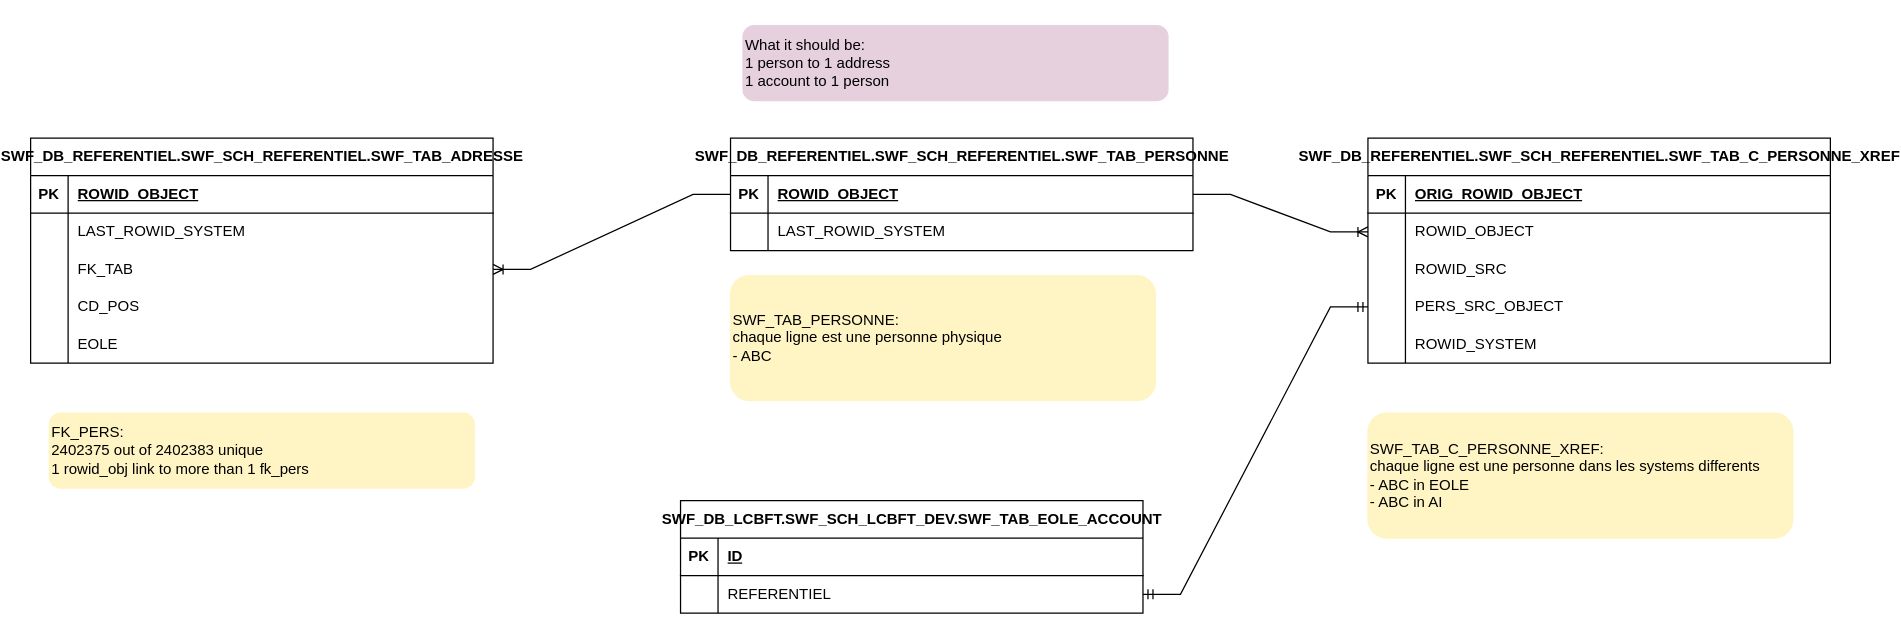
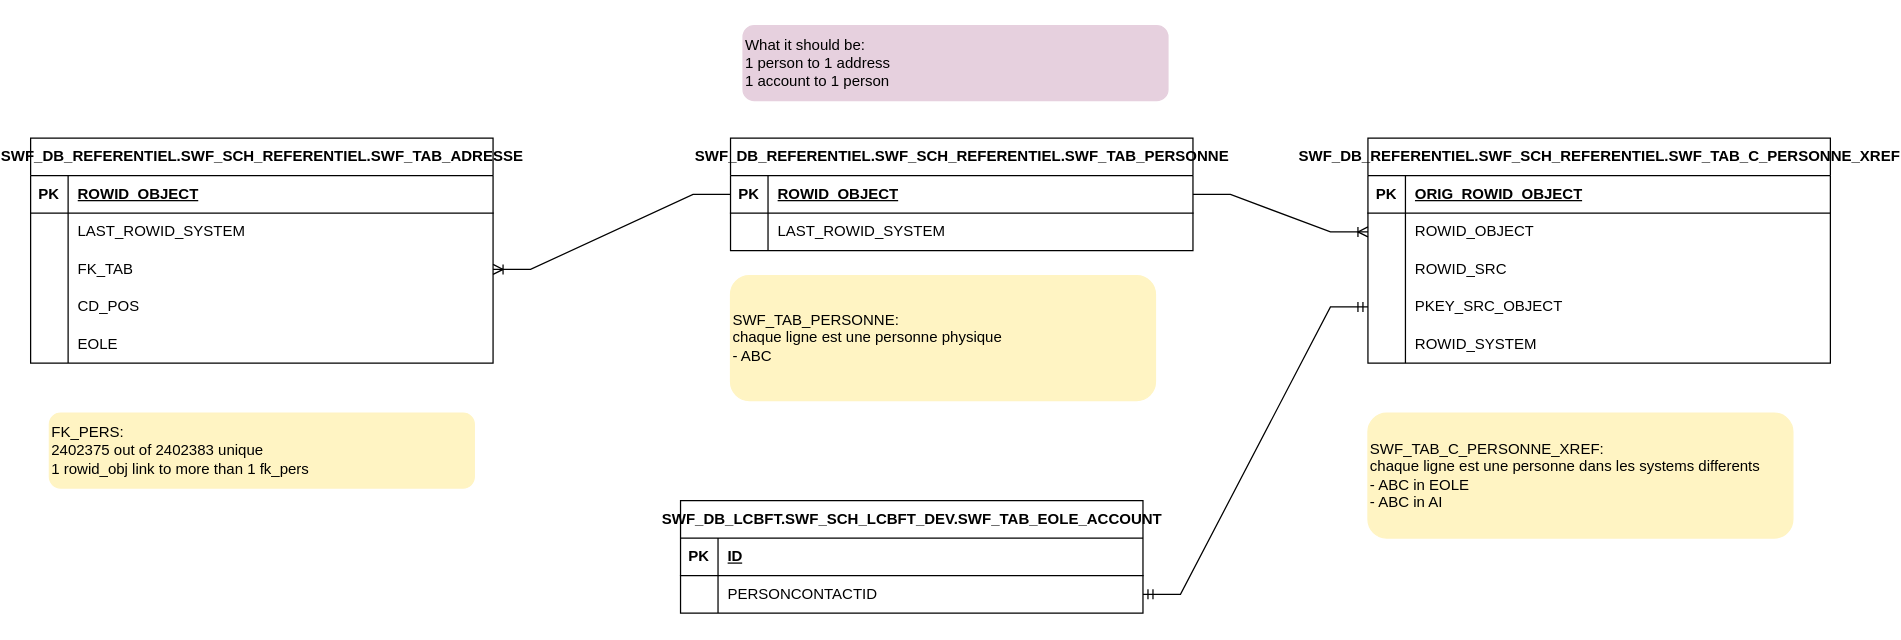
  <mxCell id="0" />
  <mxCell id="1" parent="0" />
  <mxCell id="2" value="SWF_DB_REFERENTIEL.SWF_SCH_REFERENTIEL.SWF_TAB_PERSONNE" style="shape=table;startSize=30;container=1;collapsible=1;childLayout=tableLayout;fixedRows=1;rowLines=0;fontStyle=1;align=center;resizeLast=1;html=1;" vertex="1" parent="1"><mxGeometry x="580" y="110" width="370" height="90" as="geometry"><mxRectangle x="-380" y="20" width="400" height="30" as="alternateBounds" /></mxGeometry></mxCell>
  <mxCell id="3" value="" style="shape=tableRow;horizontal=0;startSize=0;swimlaneHead=0;swimlaneBody=0;fillColor=none;collapsible=0;dropTarget=0;points=[[0,0.5],[1,0.5]];portConstraint=eastwest;top=0;left=0;right=0;bottom=1;" vertex="1" parent="2"><mxGeometry y="30" width="370" height="30" as="geometry" /></mxCell>
  <mxCell id="4" value="PK" style="shape=partialRectangle;connectable=0;fillColor=none;top=0;left=0;bottom=0;right=0;fontStyle=1;overflow=hidden;whiteSpace=wrap;html=1;" vertex="1" parent="3"><mxGeometry width="30" height="30" as="geometry"><mxRectangle width="30" height="30" as="alternateBounds" /></mxGeometry></mxCell>
  <mxCell id="5" value="ROWID_OBJECT" style="shape=partialRectangle;connectable=0;fillColor=none;top=0;left=0;bottom=0;right=0;align=left;spacingLeft=6;fontStyle=5;overflow=hidden;whiteSpace=wrap;html=1;" vertex="1" parent="3"><mxGeometry x="30" width="340" height="30" as="geometry"><mxRectangle width="340" height="30" as="alternateBounds" /></mxGeometry></mxCell>
  <mxCell id="6" value="" style="shape=tableRow;horizontal=0;startSize=0;swimlaneHead=0;swimlaneBody=0;fillColor=none;collapsible=0;dropTarget=0;points=[[0,0.5],[1,0.5]];portConstraint=eastwest;top=0;left=0;right=0;bottom=0;" vertex="1" parent="2"><mxGeometry y="60" width="370" height="30" as="geometry" /></mxCell>
  <mxCell id="7" value="" style="shape=partialRectangle;connectable=0;fillColor=none;top=0;left=0;bottom=0;right=0;editable=1;overflow=hidden;whiteSpace=wrap;html=1;" vertex="1" parent="6"><mxGeometry width="30" height="30" as="geometry"><mxRectangle width="30" height="30" as="alternateBounds" /></mxGeometry></mxCell>
  <mxCell id="8" value="LAST_ROWID_SYSTEM" style="shape=partialRectangle;connectable=0;fillColor=none;top=0;left=0;bottom=0;right=0;align=left;spacingLeft=6;overflow=hidden;whiteSpace=wrap;html=1;" vertex="1" parent="6"><mxGeometry x="30" width="340" height="30" as="geometry"><mxRectangle width="340" height="30" as="alternateBounds" /></mxGeometry></mxCell>
  <mxCell id="9" value="SWF_DB_REFERENTIEL.SWF_SCH_REFERENTIEL.SWF_TAB_ADRESSE" style="shape=table;startSize=30;container=1;collapsible=1;childLayout=tableLayout;fixedRows=1;rowLines=0;fontStyle=1;align=center;resizeLast=1;html=1;" vertex="1" parent="1"><mxGeometry x="20" y="110" width="370" height="180" as="geometry"><mxRectangle x="-380" y="20" width="400" height="30" as="alternateBounds" /></mxGeometry></mxCell>
  <mxCell id="10" value="" style="shape=tableRow;horizontal=0;startSize=0;swimlaneHead=0;swimlaneBody=0;fillColor=none;collapsible=0;dropTarget=0;points=[[0,0.5],[1,0.5]];portConstraint=eastwest;top=0;left=0;right=0;bottom=1;" vertex="1" parent="9"><mxGeometry y="30" width="370" height="30" as="geometry" /></mxCell>
  <mxCell id="11" value="PK" style="shape=partialRectangle;connectable=0;fillColor=none;top=0;left=0;bottom=0;right=0;fontStyle=1;overflow=hidden;whiteSpace=wrap;html=1;" vertex="1" parent="10"><mxGeometry width="30" height="30" as="geometry"><mxRectangle width="30" height="30" as="alternateBounds" /></mxGeometry></mxCell>
  <mxCell id="12" value="ROWID_OBJECT" style="shape=partialRectangle;connectable=0;fillColor=none;top=0;left=0;bottom=0;right=0;align=left;spacingLeft=6;fontStyle=5;overflow=hidden;whiteSpace=wrap;html=1;" vertex="1" parent="10"><mxGeometry x="30" width="340" height="30" as="geometry"><mxRectangle width="340" height="30" as="alternateBounds" /></mxGeometry></mxCell>
  <mxCell id="13" value="" style="shape=tableRow;horizontal=0;startSize=0;swimlaneHead=0;swimlaneBody=0;fillColor=none;collapsible=0;dropTarget=0;points=[[0,0.5],[1,0.5]];portConstraint=eastwest;top=0;left=0;right=0;bottom=0;" vertex="1" parent="9"><mxGeometry y="60" width="370" height="30" as="geometry" /></mxCell>
  <mxCell id="14" value="" style="shape=partialRectangle;connectable=0;fillColor=none;top=0;left=0;bottom=0;right=0;editable=1;overflow=hidden;whiteSpace=wrap;html=1;" vertex="1" parent="13"><mxGeometry width="30" height="30" as="geometry"><mxRectangle width="30" height="30" as="alternateBounds" /></mxGeometry></mxCell>
  <mxCell id="15" value="LAST_ROWID_SYSTEM" style="shape=partialRectangle;connectable=0;fillColor=none;top=0;left=0;bottom=0;right=0;align=left;spacingLeft=6;overflow=hidden;whiteSpace=wrap;html=1;" vertex="1" parent="13"><mxGeometry x="30" width="340" height="30" as="geometry"><mxRectangle width="340" height="30" as="alternateBounds" /></mxGeometry></mxCell>
  <mxCell id="16" value="" style="shape=tableRow;horizontal=0;startSize=0;swimlaneHead=0;swimlaneBody=0;fillColor=none;collapsible=0;dropTarget=0;points=[[0,0.5],[1,0.5]];portConstraint=eastwest;top=0;left=0;right=0;bottom=0;" vertex="1" parent="9"><mxGeometry y="90" width="370" height="30" as="geometry" /></mxCell>
  <mxCell id="17" value="" style="shape=partialRectangle;connectable=0;fillColor=none;top=0;left=0;bottom=0;right=0;editable=1;overflow=hidden;whiteSpace=wrap;html=1;" vertex="1" parent="16"><mxGeometry width="30" height="30" as="geometry"><mxRectangle width="30" height="30" as="alternateBounds" /></mxGeometry></mxCell>
  <mxCell id="18" value="FK_TAB" style="shape=partialRectangle;connectable=0;fillColor=none;top=0;left=0;bottom=0;right=0;align=left;spacingLeft=6;overflow=hidden;whiteSpace=wrap;html=1;" vertex="1" parent="16"><mxGeometry x="30" width="340" height="30" as="geometry"><mxRectangle width="340" height="30" as="alternateBounds" /></mxGeometry></mxCell>
  <mxCell id="19" value="" style="shape=tableRow;horizontal=0;startSize=0;swimlaneHead=0;swimlaneBody=0;fillColor=none;collapsible=0;dropTarget=0;points=[[0,0.5],[1,0.5]];portConstraint=eastwest;top=0;left=0;right=0;bottom=0;" vertex="1" parent="9"><mxGeometry y="120" width="370" height="30" as="geometry" /></mxCell>
  <mxCell id="20" value="" style="shape=partialRectangle;connectable=0;fillColor=none;top=0;left=0;bottom=0;right=0;editable=1;overflow=hidden;whiteSpace=wrap;html=1;" vertex="1" parent="19"><mxGeometry width="30" height="30" as="geometry"><mxRectangle width="30" height="30" as="alternateBounds" /></mxGeometry></mxCell>
  <mxCell id="21" value="CD_POS" style="shape=partialRectangle;connectable=0;fillColor=none;top=0;left=0;bottom=0;right=0;align=left;spacingLeft=6;overflow=hidden;whiteSpace=wrap;html=1;" vertex="1" parent="19"><mxGeometry x="30" width="340" height="30" as="geometry"><mxRectangle width="340" height="30" as="alternateBounds" /></mxGeometry></mxCell>
  <mxCell id="22" value="" style="shape=tableRow;horizontal=0;startSize=0;swimlaneHead=0;swimlaneBody=0;fillColor=none;collapsible=0;dropTarget=0;points=[[0,0.5],[1,0.5]];portConstraint=eastwest;top=0;left=0;right=0;bottom=0;" vertex="1" parent="9"><mxGeometry y="150" width="370" height="30" as="geometry" /></mxCell>
  <mxCell id="23" value="" style="shape=partialRectangle;connectable=0;fillColor=none;top=0;left=0;bottom=0;right=0;editable=1;overflow=hidden;whiteSpace=wrap;html=1;" vertex="1" parent="22"><mxGeometry width="30" height="30" as="geometry"><mxRectangle width="30" height="30" as="alternateBounds" /></mxGeometry></mxCell>
  <mxCell id="24" value="EOLE" style="shape=partialRectangle;connectable=0;fillColor=none;top=0;left=0;bottom=0;right=0;align=left;spacingLeft=6;overflow=hidden;whiteSpace=wrap;html=1;" vertex="1" parent="22"><mxGeometry x="30" width="340" height="30" as="geometry"><mxRectangle width="340" height="30" as="alternateBounds" /></mxGeometry></mxCell>
  <mxCell id="25" value="" style="edgeStyle=entityRelationEdgeStyle;fontSize=12;html=1;endArrow=ERoneToMany;rounded=0;exitX=0;exitY=0.5;exitDx=0;exitDy=0;" edge="1" parent="1" source="3" target="16"><mxGeometry width="100" height="100" relative="1" as="geometry"><mxPoint x="680" y="250" as="sourcePoint" /><mxPoint x="780" y="150" as="targetPoint" /></mxGeometry></mxCell>
  <mxCell id="26" value="SWF_DB_REFERENTIEL.SWF_SCH_REFERENTIEL.SWF_TAB_C_PERSONNE_XREF" style="shape=table;startSize=30;container=1;collapsible=1;childLayout=tableLayout;fixedRows=1;rowLines=0;fontStyle=1;align=center;resizeLast=1;html=1;" vertex="1" parent="1"><mxGeometry x="1090" y="110" width="370" height="180" as="geometry"><mxRectangle x="-380" y="20" width="400" height="30" as="alternateBounds" /></mxGeometry></mxCell>
  <mxCell id="27" value="" style="shape=tableRow;horizontal=0;startSize=0;swimlaneHead=0;swimlaneBody=0;fillColor=none;collapsible=0;dropTarget=0;points=[[0,0.5],[1,0.5]];portConstraint=eastwest;top=0;left=0;right=0;bottom=1;" vertex="1" parent="26"><mxGeometry y="30" width="370" height="30" as="geometry" /></mxCell>
  <mxCell id="28" value="PK" style="shape=partialRectangle;connectable=0;fillColor=none;top=0;left=0;bottom=0;right=0;fontStyle=1;overflow=hidden;whiteSpace=wrap;html=1;" vertex="1" parent="27"><mxGeometry width="30" height="30" as="geometry"><mxRectangle width="30" height="30" as="alternateBounds" /></mxGeometry></mxCell>
  <mxCell id="29" value="ORIG_ROWID_OBJECT" style="shape=partialRectangle;connectable=0;fillColor=none;top=0;left=0;bottom=0;right=0;align=left;spacingLeft=6;fontStyle=5;overflow=hidden;whiteSpace=wrap;html=1;" vertex="1" parent="27"><mxGeometry x="30" width="340" height="30" as="geometry"><mxRectangle width="340" height="30" as="alternateBounds" /></mxGeometry></mxCell>
  <mxCell id="30" value="" style="shape=tableRow;horizontal=0;startSize=0;swimlaneHead=0;swimlaneBody=0;fillColor=none;collapsible=0;dropTarget=0;points=[[0,0.5],[1,0.5]];portConstraint=eastwest;top=0;left=0;right=0;bottom=0;" vertex="1" parent="26"><mxGeometry y="60" width="370" height="30" as="geometry" /></mxCell>
  <mxCell id="31" value="" style="shape=partialRectangle;connectable=0;fillColor=none;top=0;left=0;bottom=0;right=0;editable=1;overflow=hidden;whiteSpace=wrap;html=1;" vertex="1" parent="30"><mxGeometry width="30" height="30" as="geometry"><mxRectangle width="30" height="30" as="alternateBounds" /></mxGeometry></mxCell>
  <mxCell id="32" value="ROWID_OBJECT" style="shape=partialRectangle;connectable=0;fillColor=none;top=0;left=0;bottom=0;right=0;align=left;spacingLeft=6;overflow=hidden;whiteSpace=wrap;html=1;" vertex="1" parent="30"><mxGeometry x="30" width="340" height="30" as="geometry"><mxRectangle width="340" height="30" as="alternateBounds" /></mxGeometry></mxCell>
  <mxCell id="33" value="" style="shape=tableRow;horizontal=0;startSize=0;swimlaneHead=0;swimlaneBody=0;fillColor=none;collapsible=0;dropTarget=0;points=[[0,0.5],[1,0.5]];portConstraint=eastwest;top=0;left=0;right=0;bottom=0;" vertex="1" parent="26"><mxGeometry y="90" width="370" height="30" as="geometry" /></mxCell>
  <mxCell id="34" value="" style="shape=partialRectangle;connectable=0;fillColor=none;top=0;left=0;bottom=0;right=0;editable=1;overflow=hidden;whiteSpace=wrap;html=1;" vertex="1" parent="33"><mxGeometry width="30" height="30" as="geometry"><mxRectangle width="30" height="30" as="alternateBounds" /></mxGeometry></mxCell>
  <mxCell id="35" value="ROWID_SRC" style="shape=partialRectangle;connectable=0;fillColor=none;top=0;left=0;bottom=0;right=0;align=left;spacingLeft=6;overflow=hidden;whiteSpace=wrap;html=1;" vertex="1" parent="33"><mxGeometry x="30" width="340" height="30" as="geometry"><mxRectangle width="340" height="30" as="alternateBounds" /></mxGeometry></mxCell>
  <mxCell id="36" value="" style="shape=tableRow;horizontal=0;startSize=0;swimlaneHead=0;swimlaneBody=0;fillColor=none;collapsible=0;dropTarget=0;points=[[0,0.5],[1,0.5]];portConstraint=eastwest;top=0;left=0;right=0;bottom=0;" vertex="1" parent="26"><mxGeometry y="120" width="370" height="30" as="geometry" /></mxCell>
  <mxCell id="37" value="" style="shape=partialRectangle;connectable=0;fillColor=none;top=0;left=0;bottom=0;right=0;editable=1;overflow=hidden;whiteSpace=wrap;html=1;" vertex="1" parent="36"><mxGeometry width="30" height="30" as="geometry"><mxRectangle width="30" height="30" as="alternateBounds" /></mxGeometry></mxCell>
- <mxCell id="38" value="PERS_SRC_OBJECT" style="shape=partialRectangle;connectable=0;fillColor=none;top=0;left=0;bottom=0;right=0;align=left;spacingLeft=6;overflow=hidden;whiteSpace=wrap;html=1;" vertex="1" parent="36"><mxGeometry x="30" width="340" height="30" as="geometry"><mxRectangle width="340" height="30" as="alternateBounds" /></mxGeometry></mxCell>
+ <mxCell id="38" value="PKEY_SRC_OBJECT" style="shape=partialRectangle;connectable=0;fillColor=none;top=0;left=0;bottom=0;right=0;align=left;spacingLeft=6;overflow=hidden;whiteSpace=wrap;html=1;" vertex="1" parent="36"><mxGeometry x="30" width="340" height="30" as="geometry"><mxRectangle width="340" height="30" as="alternateBounds" /></mxGeometry></mxCell>
  <mxCell id="39" value="" style="shape=tableRow;horizontal=0;startSize=0;swimlaneHead=0;swimlaneBody=0;fillColor=none;collapsible=0;dropTarget=0;points=[[0,0.5],[1,0.5]];portConstraint=eastwest;top=0;left=0;right=0;bottom=0;" vertex="1" parent="26"><mxGeometry y="150" width="370" height="30" as="geometry" /></mxCell>
  <mxCell id="40" value="" style="shape=partialRectangle;connectable=0;fillColor=none;top=0;left=0;bottom=0;right=0;editable=1;overflow=hidden;whiteSpace=wrap;html=1;" vertex="1" parent="39"><mxGeometry width="30" height="30" as="geometry"><mxRectangle width="30" height="30" as="alternateBounds" /></mxGeometry></mxCell>
  <mxCell id="41" value="ROWID_SYSTEM" style="shape=partialRectangle;connectable=0;fillColor=none;top=0;left=0;bottom=0;right=0;align=left;spacingLeft=6;overflow=hidden;whiteSpace=wrap;html=1;" vertex="1" parent="39"><mxGeometry x="30" width="340" height="30" as="geometry"><mxRectangle width="340" height="30" as="alternateBounds" /></mxGeometry></mxCell>
  <mxCell id="42" value="" style="edgeStyle=entityRelationEdgeStyle;fontSize=12;html=1;endArrow=ERoneToMany;rounded=0;exitX=1;exitY=0.5;exitDx=0;exitDy=0;" edge="1" parent="1" source="3" target="30"><mxGeometry width="100" height="100" relative="1" as="geometry"><mxPoint x="905" y="220" as="sourcePoint" /><mxPoint x="685" y="280" as="targetPoint" /><Array as="points"><mxPoint x="1030" y="110" /></Array></mxGeometry></mxCell>
  <mxCell id="43" value="FK_PERS:&lt;br&gt;2402375 out of&amp;nbsp;2402383 unique&lt;br&gt;1 rowid_obj link to more than 1 fk_pers" style="rounded=1;whiteSpace=wrap;html=1;align=left;fillColor=#FFF4C3;strokeColor=#FFF4C3;" vertex="1" parent="1"><mxGeometry x="35" y="330" width="340" height="60" as="geometry" /></mxCell>
  <mxCell id="44" value="SWF_DB_LCBFT.SWF_SCH_LCBFT_DEV.SWF_TAB_EOLE_ACCOUNT" style="shape=table;startSize=30;container=1;collapsible=1;childLayout=tableLayout;fixedRows=1;rowLines=0;fontStyle=1;align=center;resizeLast=1;html=1;" vertex="1" parent="1"><mxGeometry x="540" y="400" width="370" height="90" as="geometry"><mxRectangle x="-380" y="20" width="400" height="30" as="alternateBounds" /></mxGeometry></mxCell>
  <mxCell id="45" value="" style="shape=tableRow;horizontal=0;startSize=0;swimlaneHead=0;swimlaneBody=0;fillColor=none;collapsible=0;dropTarget=0;points=[[0,0.5],[1,0.5]];portConstraint=eastwest;top=0;left=0;right=0;bottom=1;" vertex="1" parent="44"><mxGeometry y="30" width="370" height="30" as="geometry" /></mxCell>
  <mxCell id="46" value="PK" style="shape=partialRectangle;connectable=0;fillColor=none;top=0;left=0;bottom=0;right=0;fontStyle=1;overflow=hidden;whiteSpace=wrap;html=1;" vertex="1" parent="45"><mxGeometry width="30" height="30" as="geometry"><mxRectangle width="30" height="30" as="alternateBounds" /></mxGeometry></mxCell>
  <mxCell id="47" value="ID" style="shape=partialRectangle;connectable=0;fillColor=none;top=0;left=0;bottom=0;right=0;align=left;spacingLeft=6;fontStyle=5;overflow=hidden;whiteSpace=wrap;html=1;" vertex="1" parent="45"><mxGeometry x="30" width="340" height="30" as="geometry"><mxRectangle width="340" height="30" as="alternateBounds" /></mxGeometry></mxCell>
  <mxCell id="48" value="" style="shape=tableRow;horizontal=0;startSize=0;swimlaneHead=0;swimlaneBody=0;fillColor=none;collapsible=0;dropTarget=0;points=[[0,0.5],[1,0.5]];portConstraint=eastwest;top=0;left=0;right=0;bottom=0;" vertex="1" parent="44"><mxGeometry y="60" width="370" height="30" as="geometry" /></mxCell>
  <mxCell id="49" value="" style="shape=partialRectangle;connectable=0;fillColor=none;top=0;left=0;bottom=0;right=0;editable=1;overflow=hidden;whiteSpace=wrap;html=1;" vertex="1" parent="48"><mxGeometry width="30" height="30" as="geometry"><mxRectangle width="30" height="30" as="alternateBounds" /></mxGeometry></mxCell>
- <mxCell id="50" value="REFERENTIEL" style="shape=partialRectangle;connectable=0;fillColor=none;top=0;left=0;bottom=0;right=0;align=left;spacingLeft=6;overflow=hidden;whiteSpace=wrap;html=1;" vertex="1" parent="48"><mxGeometry x="30" width="340" height="30" as="geometry"><mxRectangle width="340" height="30" as="alternateBounds" /></mxGeometry></mxCell>
+ <mxCell id="50" value="PERSONCONTACTID" style="shape=partialRectangle;connectable=0;fillColor=none;top=0;left=0;bottom=0;right=0;align=left;spacingLeft=6;overflow=hidden;whiteSpace=wrap;html=1;" vertex="1" parent="48"><mxGeometry x="30" width="340" height="30" as="geometry"><mxRectangle width="340" height="30" as="alternateBounds" /></mxGeometry></mxCell>
  <mxCell id="51" value="" style="edgeStyle=entityRelationEdgeStyle;fontSize=12;html=1;endArrow=ERmandOne;startArrow=ERmandOne;rounded=0;entryX=0;entryY=0.5;entryDx=0;entryDy=0;" edge="1" parent="1" source="48" target="36"><mxGeometry width="100" height="100" relative="1" as="geometry"><mxPoint x="940" y="430" as="sourcePoint" /><mxPoint x="1040" y="330" as="targetPoint" /></mxGeometry></mxCell>
  <mxCell id="52" value="What it should be:&lt;br&gt;1 person to 1 address&lt;br&gt;1 account to 1 person" style="rounded=1;whiteSpace=wrap;html=1;align=left;fillColor=#E6D0DE;strokeColor=#E6D0DE;" vertex="1" parent="1"><mxGeometry x="590" y="20" width="340" height="60" as="geometry" /></mxCell>
  <mxCell id="53" value="SWF_TAB_C_PERSONNE_XREF:&lt;br&gt;chaque ligne est une personne dans les systems differents&lt;br&gt;- ABC in EOLE&lt;br&gt;- ABC in AI" style="rounded=1;whiteSpace=wrap;html=1;align=left;fillColor=#FFF4C3;strokeColor=#FFF4C3;" vertex="1" parent="1"><mxGeometry x="1090" y="330" width="340" height="100" as="geometry" /></mxCell>
  <mxCell id="54" value="SWF_TAB_PERSONNE:&lt;br&gt;chaque ligne est une personne physique&lt;br&gt;- ABC&amp;nbsp;" style="rounded=1;whiteSpace=wrap;html=1;align=left;fillColor=#FFF4C3;strokeColor=#FFF4C3;" vertex="1" parent="1"><mxGeometry x="580" y="220" width="340" height="100" as="geometry" /></mxCell>
